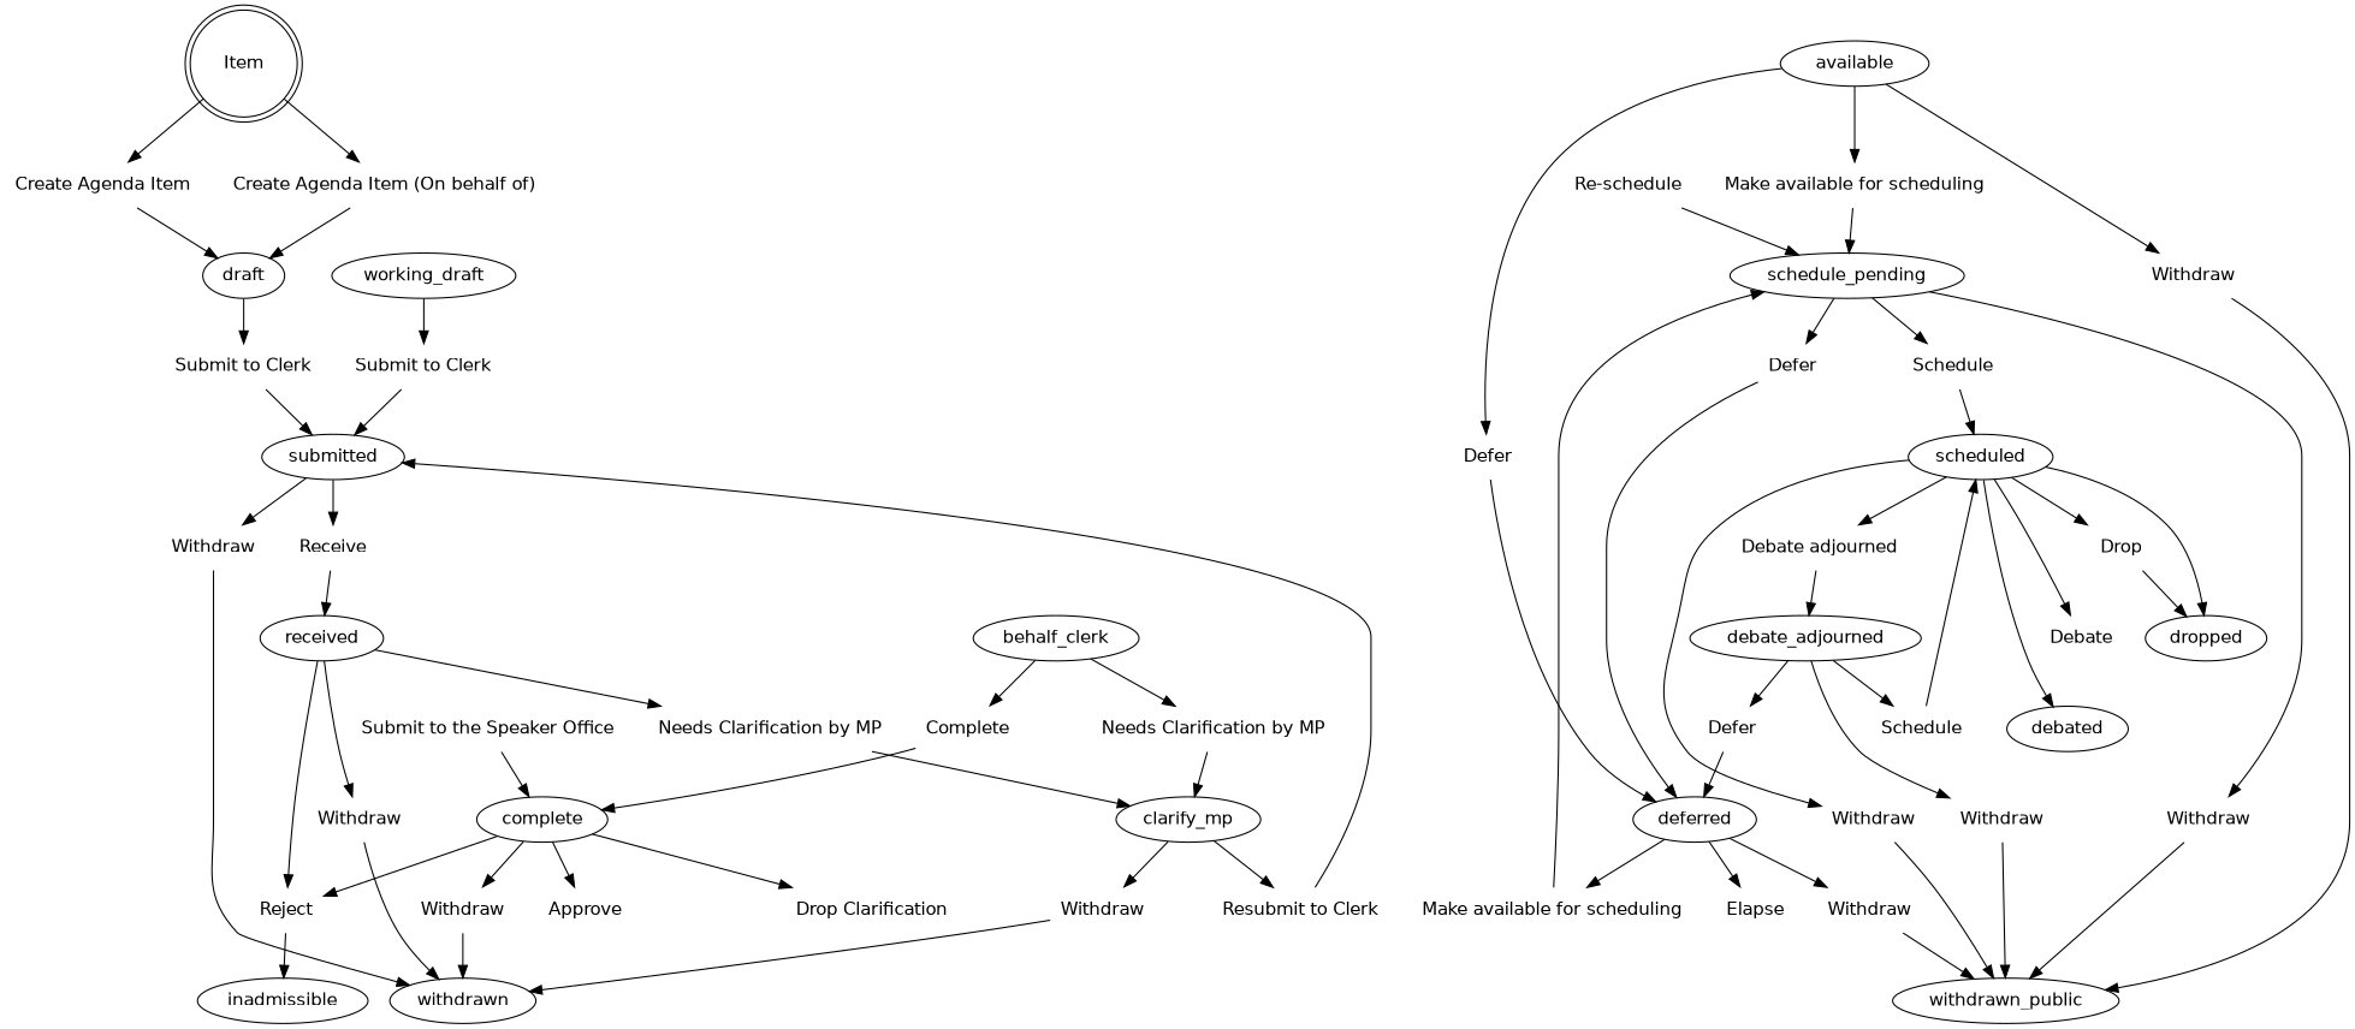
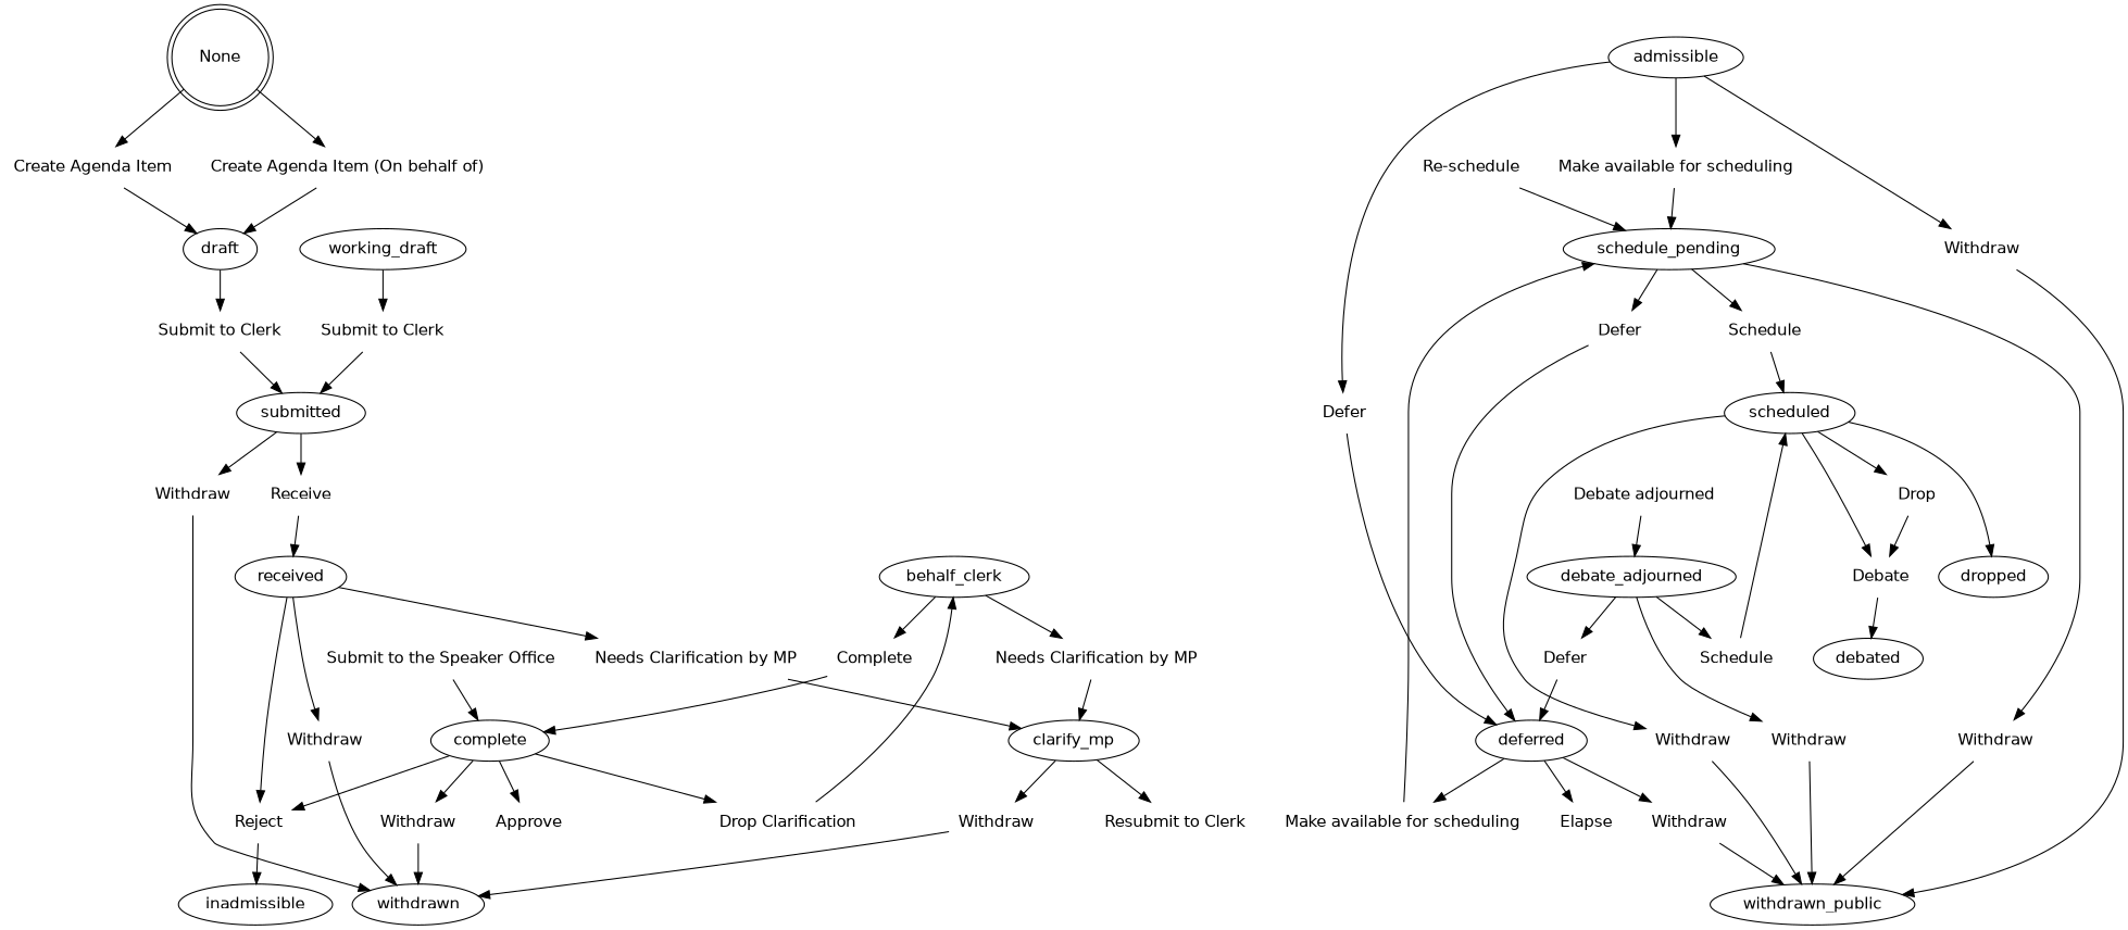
  digraph {
    fontname="DejaVu Sans"
    node [fontname="DejaVu Sans" shape=none]
    edge [fontname="DejaVu Sans"]
-   None [shape=doublecircle label=Item]
+   None [shape=doublecircle]
    n2 [label="Create Agenda Item"]
    n3 [label="Create Agenda Item (On behalf of)"]
    draft [shape=""]
    n5 [label="Submit to Clerk"]
    submitted [shape=""]
    working_draft [shape=""]
    n8 [label="Submit to Clerk"]
    n9 [label=Withdraw]
    n10 [label=Receive]
    withdrawn [shape=""]
    received [shape=""]
    n13 [label="Needs Clarification by MP"]
    n14 [label=Withdraw]
    n15 [label=Reject]
    clarify_mp [shape=""]
    n17 [label="Submit to the Speaker Office"]
    complete [shape=""]
    n19 [label="Resubmit to Clerk"]
    n20 [label=Withdraw]
    n21 [label="Drop Clarification"]
    n22 [label=Withdraw]
    n23 [label=Approve]
    n24 [label=behalf_clerk shape=""]
    inadmissible [shape=""]
    n26 [label="Needs Clarification by MP"]
    n27 [label=Complete]
-   admissible [label=available shape=""]
+   admissible [shape=""]
    n29 [label="Make available for scheduling"]
    n30 [label=Withdraw]
    n31 [label=Defer]
    schedule_pending [shape=""]
    withdrawn_public [shape=""]
    deferred [shape=""]
    n35 [label=Withdraw]
    n36 [label=Schedule]
    n37 [label=Defer]
    scheduled [shape=""]
    n39 [label="Make available for scheduling"]
    n40 [label=Elapse]
    n41 [label=Withdraw]
    n42 [label=Withdraw]
    n43 [label=Drop]
    n44 [label=Debate]
    n45 [label="Debate adjourned"]
    dropped [shape=""]
    n47 [label="Re-schedule"]
    debated [shape=""]
    debate_adjourned [shape=""]
    n50 [label=Withdraw]
    n51 [label=Defer]
    n52 [label=Schedule]
    None -> n2
    None -> n3
    n2 -> draft
    n3 -> draft
    draft -> n5
    n5 -> submitted
    submitted -> n9
    submitted -> n10
    working_draft -> n8
    n8 -> submitted
    n9 -> withdrawn
    n10 -> received
    received -> n13
    received -> n14
    received -> n15
    n13 -> clarify_mp
    n14 -> withdrawn
    n15 -> inadmissible
    clarify_mp -> n19
    clarify_mp -> n20
    n17 -> complete
    complete -> n15
    complete -> n21
    complete -> n22
    complete -> n23
-   n19 -> submitted
    n20 -> withdrawn
+   n21 -> n24
    n22 -> withdrawn
    n24 -> n26
    n24 -> n27
    n26 -> clarify_mp
    n27 -> complete
    admissible -> n29
    admissible -> n30
    admissible -> n31
    n29 -> schedule_pending
    n30 -> withdrawn_public
    n31 -> deferred
    schedule_pending -> n35
    schedule_pending -> n36
    schedule_pending -> n37
    deferred -> n39
    deferred -> n40
    deferred -> n41
    n35 -> withdrawn_public
    n36 -> scheduled
    n37 -> deferred
    scheduled -> n42
    scheduled -> n43
    scheduled -> n44
-   scheduled -> n45
    scheduled -> dropped
    n39 -> schedule_pending
    n41 -> withdrawn_public
    n42 -> withdrawn_public
-   n43 -> dropped
-   scheduled -> debated
+   n43 -> n44
+   n44 -> debated
    n45 -> debate_adjourned
    n47 -> schedule_pending
    debate_adjourned -> n50
    debate_adjourned -> n51
    debate_adjourned -> n52
    n50 -> withdrawn_public
    n51 -> deferred
    n52 -> scheduled
  }
